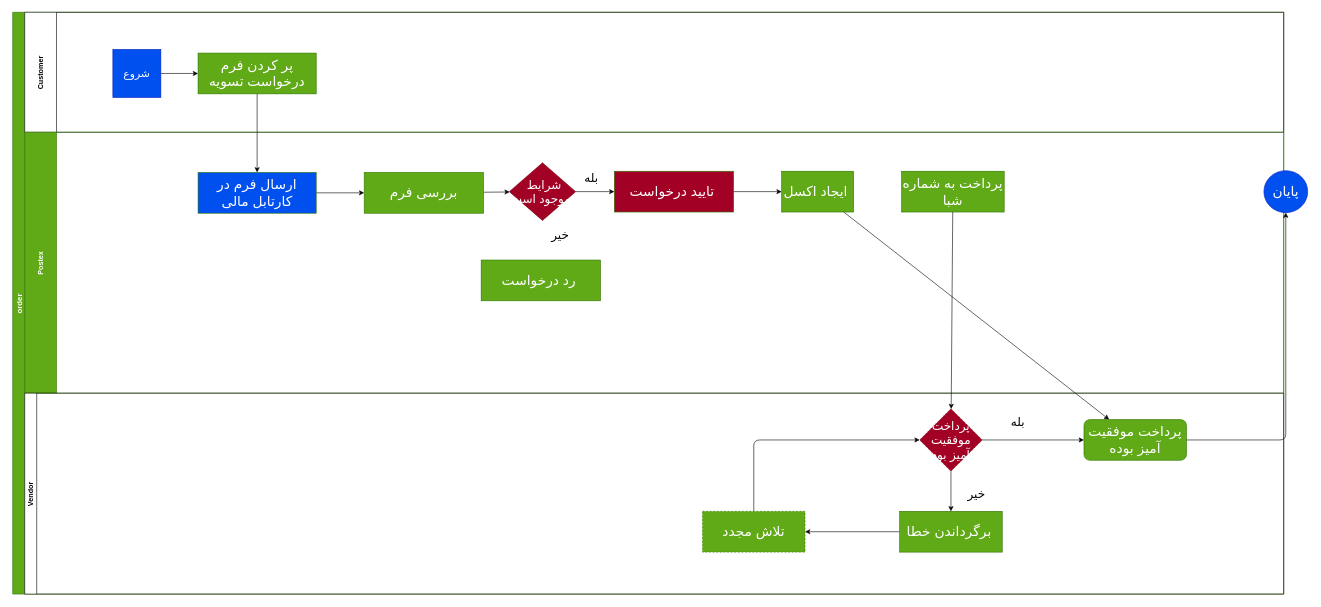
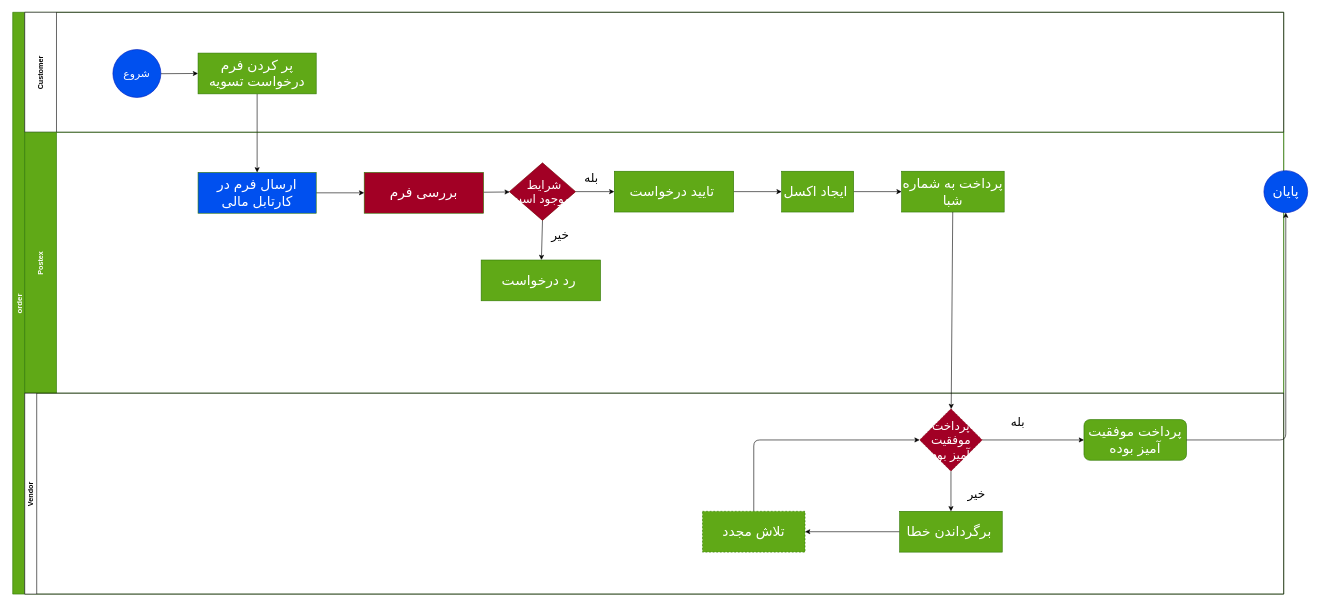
  <mxCell id="0" />
  <mxCell id="1" parent="0" />
  <mxCell id="2" value="order" style="swimlane;childLayout=stackLayout;resizeParent=1;resizeParentMax=0;horizontal=0;startSize=20;horizontalStack=0;fillColor=#60a917;strokeColor=#2D7600;fontColor=#ffffff;fontSize=13;" parent="1" vertex="1"><mxGeometry x="20" y="20" width="2119" height="970" as="geometry" /></mxCell>
  <mxCell id="3" value="" style="edgeStyle=none;html=1;" edge="1" parent="2" source="7" target="10"><mxGeometry relative="1" as="geometry" /></mxCell>
  <mxCell id="4" value="Customer" style="swimlane;startSize=53;horizontal=0;" parent="2" vertex="1"><mxGeometry x="20" width="2099" height="200" as="geometry" /></mxCell>
  <mxCell id="5" value="" style="edgeStyle=none;html=1;" parent="4" source="6" target="7" edge="1"><mxGeometry relative="1" as="geometry" /></mxCell>
- <mxCell id="6" value="&lt;font style=&quot;font-size: 18px&quot;&gt;شروع&lt;/font&gt;" style="whiteSpace=wrap;html=1;aspect=fixed;fontSize=13;fillColor=#0050ef;strokeColor=#001DBC;fontColor=#ffffff;rounded=0;" parent="4" vertex="1"><mxGeometry x="147" y="62" width="80" height="80" as="geometry" /></mxCell>
+ <mxCell id="6" value="&lt;font style=&quot;font-size: 18px&quot;&gt;شروع&lt;/font&gt;" style="ellipse;whiteSpace=wrap;html=1;aspect=fixed;fontSize=13;fillColor=#0050ef;strokeColor=#001DBC;fontColor=#ffffff;" parent="4" vertex="1"><mxGeometry x="147" y="62" width="80" height="80" as="geometry" /></mxCell>
  <mxCell id="7" value="&lt;font style=&quot;font-size: 23px&quot;&gt;پر کردن فرم درخواست تسویه&lt;/font&gt;" style="whiteSpace=wrap;html=1;fontSize=13;fillColor=#60a917;strokeColor=#2D7600;fontColor=#ffffff;" parent="4" vertex="1"><mxGeometry x="289" y="68" width="197" height="68" as="geometry" /></mxCell>
  <mxCell id="8" value="Postex" style="swimlane;startSize=53;horizontal=0;fillColor=#60a917;strokeColor=#2D7600;fontColor=#ffffff;" parent="2" vertex="1"><mxGeometry x="20" y="200" width="2099" height="435" as="geometry" /></mxCell>
  <mxCell id="9" value="" style="edgeStyle=none;html=1;" edge="1" parent="8" source="10" target="12"><mxGeometry relative="1" as="geometry" /></mxCell>
  <mxCell id="10" value="&lt;font style=&quot;font-size: 23px&quot;&gt;ارسال فرم در کارتابل مالی&lt;/font&gt;" style="whiteSpace=wrap;html=1;fontSize=13;fillColor=#0050ef;strokeColor=#2D7600;fontColor=#ffffff;" vertex="1" parent="8"><mxGeometry x="289" y="67" width="197" height="68" as="geometry" /></mxCell>
  <mxCell id="11" value="" style="edgeStyle=none;html=1;" edge="1" parent="8" source="12" target="15"><mxGeometry relative="1" as="geometry" /></mxCell>
- <mxCell id="12" value="&lt;font style=&quot;font-size: 23px&quot;&gt;بررسی فرم&lt;/font&gt;" style="whiteSpace=wrap;html=1;fontSize=13;fillColor=#60a917;strokeColor=#2D7600;fontColor=#ffffff;" vertex="1" parent="8"><mxGeometry x="566" y="67" width="199" height="68" as="geometry" /></mxCell>
+ <mxCell id="12" value="&lt;font style=&quot;font-size: 23px&quot;&gt;بررسی فرم&lt;/font&gt;" style="whiteSpace=wrap;html=1;fontSize=13;fillColor=#a20025;strokeColor=#2D7600;fontColor=#ffffff;" vertex="1" parent="8"><mxGeometry x="566" y="67" width="199" height="68" as="geometry" /></mxCell>
  <mxCell id="13" style="edgeStyle=none;html=1;exitX=1;exitY=0.5;exitDx=0;exitDy=0;fontSize=20;" edge="1" parent="8" source="15" target="17"><mxGeometry relative="1" as="geometry" /></mxCell>
+ <mxCell id="14" style="edgeStyle=none;html=1;exitX=0.5;exitY=1;exitDx=0;exitDy=0;fontSize=20;" edge="1" parent="8" source="15" target="18"><mxGeometry relative="1" as="geometry" /></mxCell>
  <mxCell id="15" value="&lt;font style=&quot;font-size: 20px&quot;&gt;شرایط&amp;nbsp; موجود است&amp;nbsp;&lt;/font&gt;" style="rhombus;whiteSpace=wrap;html=1;fontSize=13;fillColor=#a20025;strokeColor=#6F0000;fontColor=#ffffff;" vertex="1" parent="8"><mxGeometry x="808" y="51" width="110.5" height="96" as="geometry" /></mxCell>
  <mxCell id="16" value="" style="edgeStyle=none;html=1;fontSize=20;" edge="1" parent="8" source="17" target="22"><mxGeometry relative="1" as="geometry" /></mxCell>
- <mxCell id="17" value="&lt;font style=&quot;font-size: 23px&quot;&gt;تایید درخواست&amp;nbsp;&lt;/font&gt;" style="whiteSpace=wrap;html=1;fontSize=13;fillColor=#a20025;strokeColor=#2D7600;fontColor=#ffffff;" vertex="1" parent="8"><mxGeometry x="983" y="65" width="199" height="68" as="geometry" /></mxCell>
+ <mxCell id="17" value="&lt;font style=&quot;font-size: 23px&quot;&gt;تایید درخواست&amp;nbsp;&lt;/font&gt;" style="whiteSpace=wrap;html=1;fontSize=13;fillColor=#60a917;strokeColor=#2D7600;fontColor=#ffffff;" vertex="1" parent="8"><mxGeometry x="983" y="65" width="199" height="68" as="geometry" /></mxCell>
  <mxCell id="18" value="&lt;font style=&quot;font-size: 23px&quot;&gt;رد درخواست&amp;nbsp;&lt;/font&gt;" style="whiteSpace=wrap;html=1;fontSize=13;fillColor=#60a917;strokeColor=#2D7600;fontColor=#ffffff;" vertex="1" parent="8"><mxGeometry x="761" y="213" width="199" height="68" as="geometry" /></mxCell>
  <mxCell id="19" value="بله" style="text;html=1;strokeColor=none;fillColor=none;align=center;verticalAlign=middle;whiteSpace=wrap;rounded=0;fontSize=20;" vertex="1" parent="8"><mxGeometry x="915" y="60" width="60" height="30" as="geometry" /></mxCell>
  <mxCell id="20" value="خیر" style="text;html=1;strokeColor=none;fillColor=none;align=center;verticalAlign=middle;whiteSpace=wrap;rounded=0;fontSize=20;" vertex="1" parent="8"><mxGeometry x="863" y="155" width="60" height="30" as="geometry" /></mxCell>
- <mxCell id="21" value="" style="edgeStyle=none;html=1;fontSize=20;" edge="1" parent="8" source="22" target="28"><mxGeometry relative="1" as="geometry" /></mxCell>
+ <mxCell id="21" value="" style="edgeStyle=none;html=1;fontSize=20;" edge="1" parent="8" source="22" target="23"><mxGeometry relative="1" as="geometry" /></mxCell>
  <mxCell id="22" value="&lt;font style=&quot;font-size: 23px&quot;&gt;ایجاد اکسل&amp;nbsp;&lt;/font&gt;" style="whiteSpace=wrap;html=1;fontSize=13;fillColor=#60a917;strokeColor=#2D7600;fontColor=#ffffff;" vertex="1" parent="8"><mxGeometry x="1262" y="65" width="120" height="68" as="geometry" /></mxCell>
  <mxCell id="23" value="&lt;font style=&quot;font-size: 23px&quot;&gt;پرداخت به شماره شبا&lt;/font&gt;" style="whiteSpace=wrap;html=1;fontSize=13;fillColor=#60a917;strokeColor=#2D7600;fontColor=#ffffff;" vertex="1" parent="8"><mxGeometry x="1462" y="65" width="171" height="68" as="geometry" /></mxCell>
  <mxCell id="24" value="&lt;font style=&quot;font-size: 23px&quot;&gt;پایان&lt;/font&gt;" style="ellipse;whiteSpace=wrap;html=1;fillColor=#0050ef;strokeColor=#001DBC;fontColor=#ffffff;" parent="8" vertex="1"><mxGeometry x="2066" y="64" width="73" height="70" as="geometry" /></mxCell>
  <mxCell id="25" value="Vendor" style="swimlane;startSize=20;horizontal=0;" parent="2" vertex="1"><mxGeometry x="20" y="635" width="2099" height="335" as="geometry" /></mxCell>
  <mxCell id="26" style="edgeStyle=orthogonalEdgeStyle;html=1;exitX=0.5;exitY=1;exitDx=0;exitDy=0;fontSize=20;" edge="1" parent="25" source="27" target="31"><mxGeometry relative="1" as="geometry" /></mxCell>
  <mxCell id="27" value="&lt;font style=&quot;font-size: 20px&quot;&gt;پرداخت موفقیت آمیز بود&lt;/font&gt;" style="rhombus;whiteSpace=wrap;html=1;fontSize=13;fillColor=#a20025;strokeColor=#6F0000;fontColor=#ffffff;dashed=1;" vertex="1" parent="25"><mxGeometry x="1492" y="26" width="104.5" height="104" as="geometry" /></mxCell>
  <mxCell id="28" value="&lt;font style=&quot;font-size: 23px&quot;&gt;پرداخت موفقیت آمیز بوده&lt;/font&gt;" style="whiteSpace=wrap;html=1;fontSize=13;fillColor=#60a917;strokeColor=#2D7600;fontColor=#ffffff;rounded=1;" vertex="1" parent="25"><mxGeometry x="1766" y="44" width="171" height="68" as="geometry" /></mxCell>
  <mxCell id="29" style="edgeStyle=none;html=1;exitX=1;exitY=0.5;exitDx=0;exitDy=0;fontSize=20;" edge="1" parent="25" source="27" target="28"><mxGeometry relative="1" as="geometry" /></mxCell>
  <mxCell id="30" value="" style="edgeStyle=orthogonalEdgeStyle;html=1;fontSize=20;" edge="1" parent="25" source="31" target="35"><mxGeometry relative="1" as="geometry" /></mxCell>
  <mxCell id="31" value="&lt;font style=&quot;font-size: 23px&quot;&gt;برگرداندن خطا&amp;nbsp;&lt;/font&gt;" style="whiteSpace=wrap;html=1;fontSize=13;fillColor=#60a917;strokeColor=#2D7600;fontColor=#ffffff;" vertex="1" parent="25"><mxGeometry x="1458.75" y="197" width="171" height="68" as="geometry" /></mxCell>
  <mxCell id="32" value="بله" style="text;html=1;strokeColor=none;fillColor=none;align=center;verticalAlign=middle;whiteSpace=wrap;rounded=0;fontSize=20;" vertex="1" parent="25"><mxGeometry x="1626" y="33" width="60" height="30" as="geometry" /></mxCell>
  <mxCell id="33" value="خیر" style="text;html=1;strokeColor=none;fillColor=none;align=center;verticalAlign=middle;whiteSpace=wrap;rounded=0;fontSize=20;" vertex="1" parent="25"><mxGeometry x="1557" y="150.5" width="60" height="34" as="geometry" /></mxCell>
  <mxCell id="34" style="edgeStyle=orthogonalEdgeStyle;html=1;exitX=0.5;exitY=0;exitDx=0;exitDy=0;entryX=0;entryY=0.5;entryDx=0;entryDy=0;fontSize=20;" edge="1" parent="25" source="35" target="27"><mxGeometry relative="1" as="geometry" /></mxCell>
  <mxCell id="35" value="&lt;font style=&quot;font-size: 23px&quot;&gt;تلاش مجدد&lt;/font&gt;" style="whiteSpace=wrap;html=1;fontSize=13;fillColor=#60a917;strokeColor=#2D7600;fontColor=#ffffff;dashed=1;" vertex="1" parent="25"><mxGeometry x="1130" y="197" width="171" height="68" as="geometry" /></mxCell>
  <mxCell id="36" value="" style="edgeStyle=none;html=1;fontSize=20;" edge="1" parent="2" source="23" target="27"><mxGeometry relative="1" as="geometry" /></mxCell>
  <mxCell id="37" style="edgeStyle=orthogonalEdgeStyle;html=1;exitX=1;exitY=0.5;exitDx=0;exitDy=0;fontSize=20;" edge="1" parent="2" source="28" target="24"><mxGeometry relative="1" as="geometry" /></mxCell>
